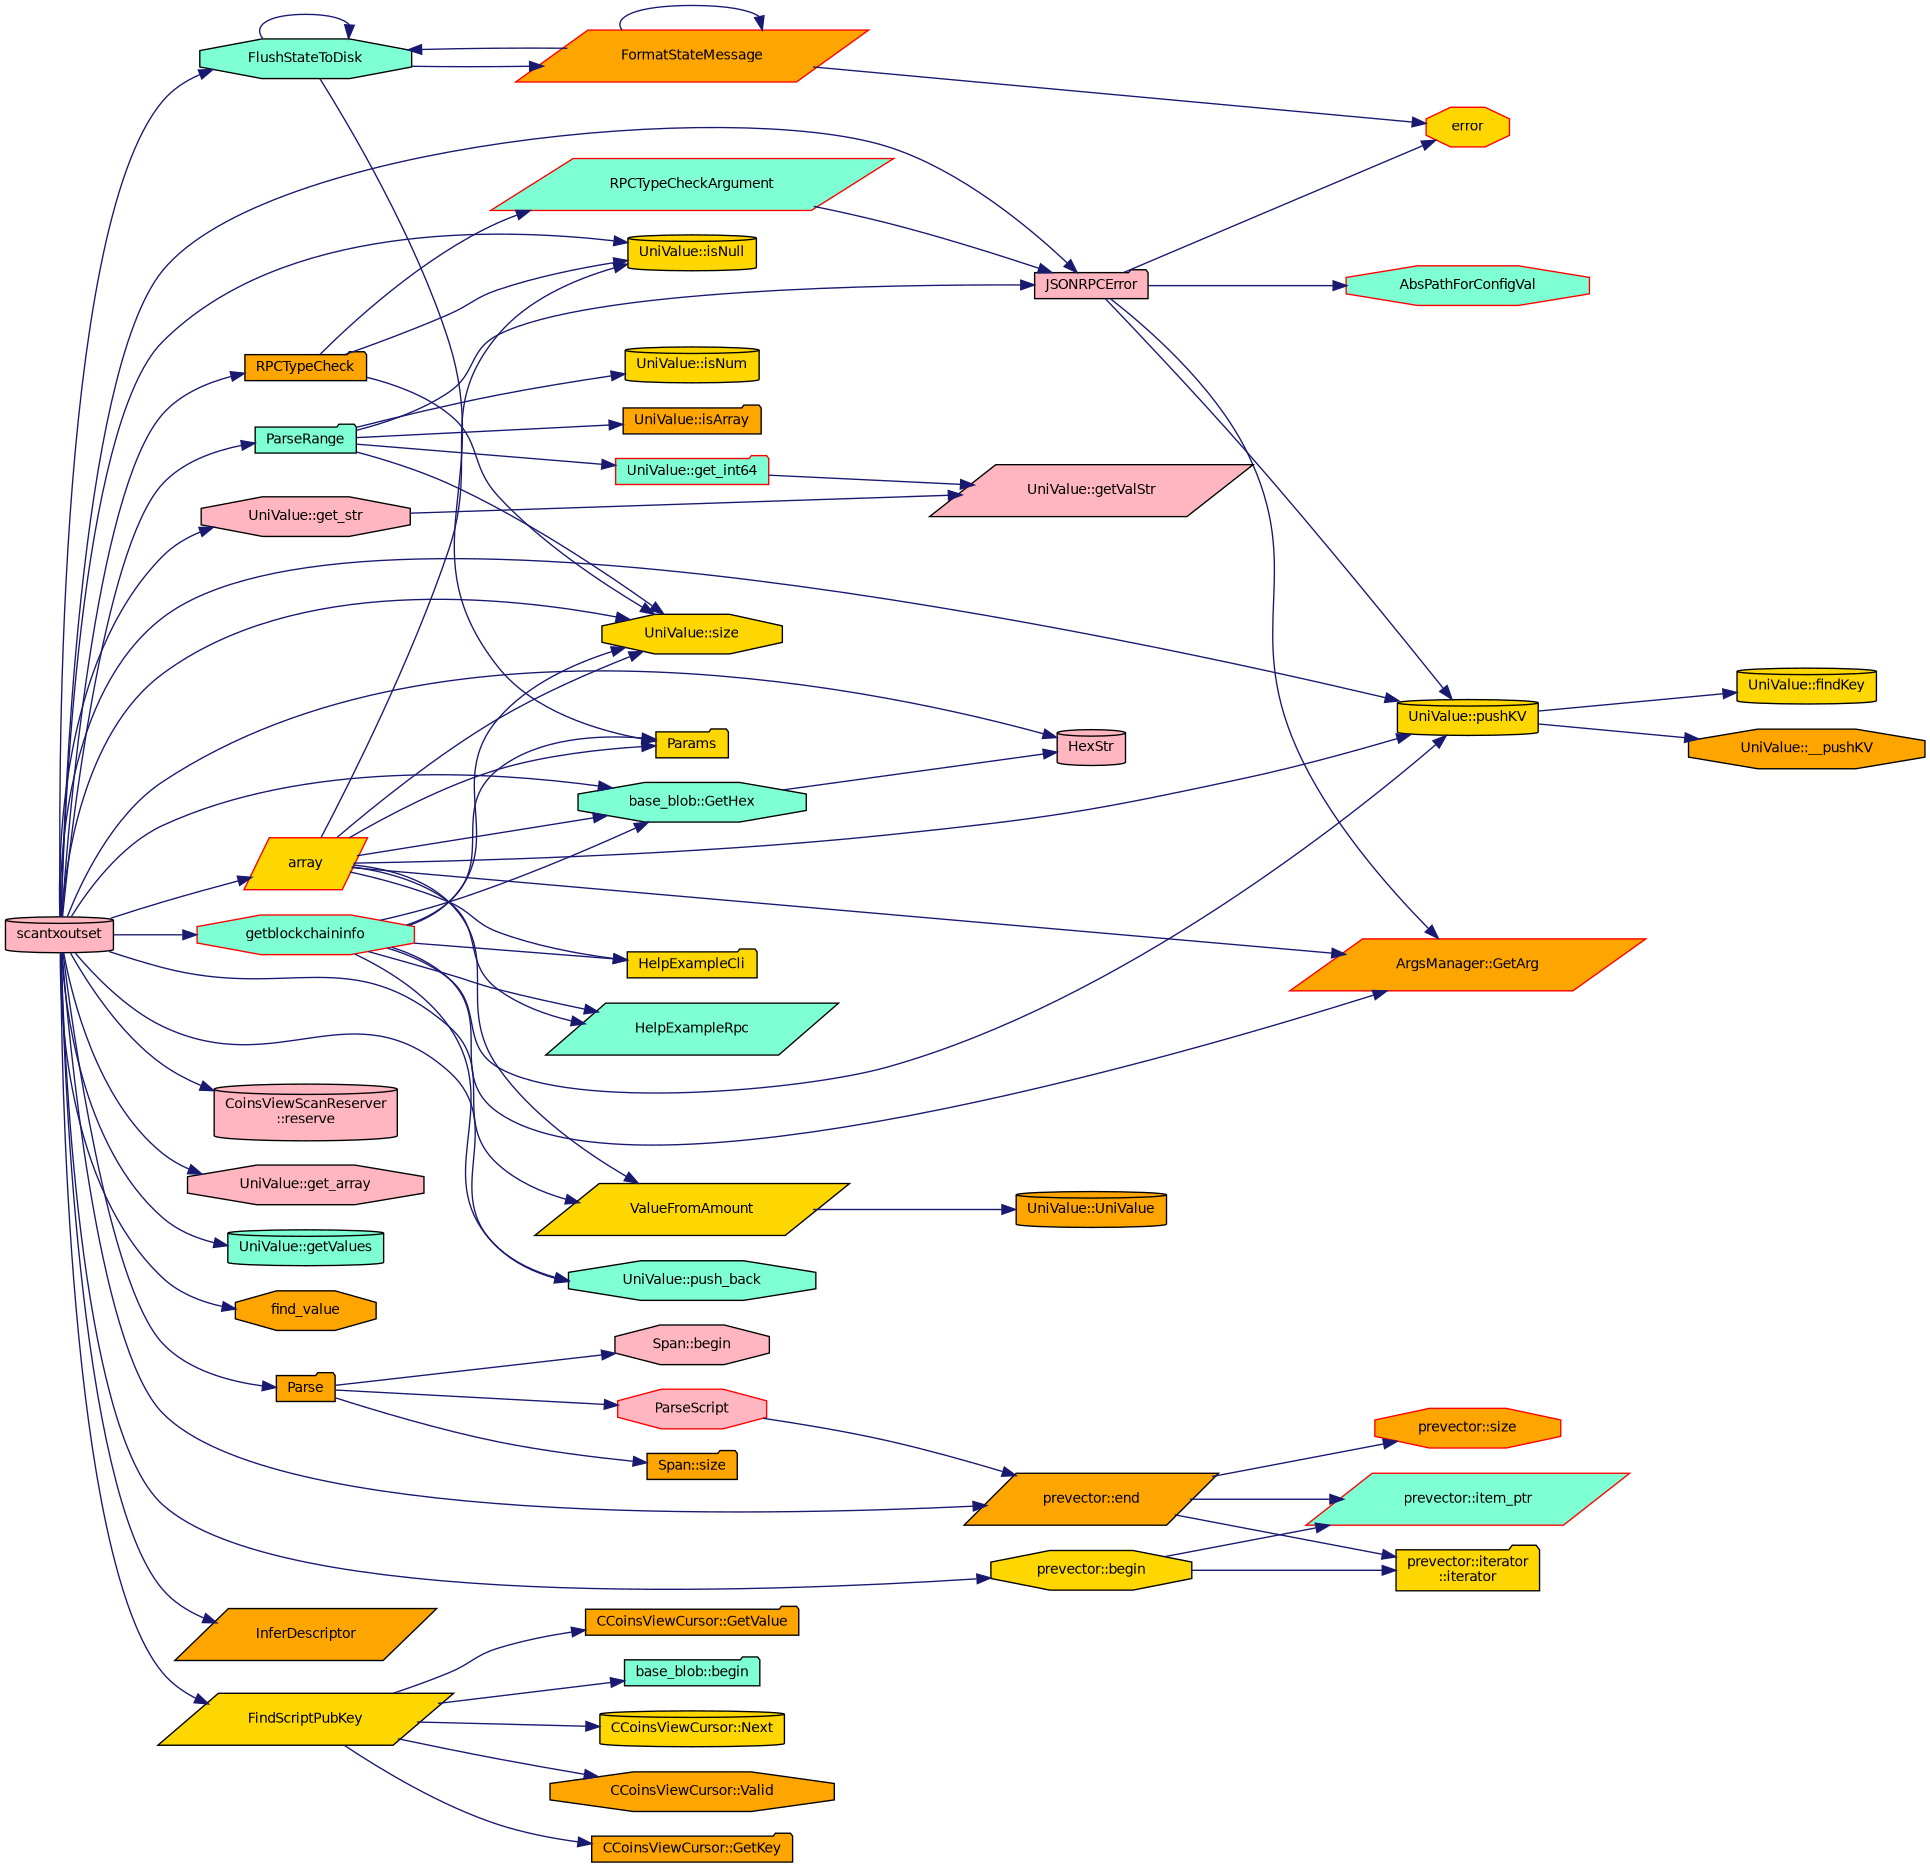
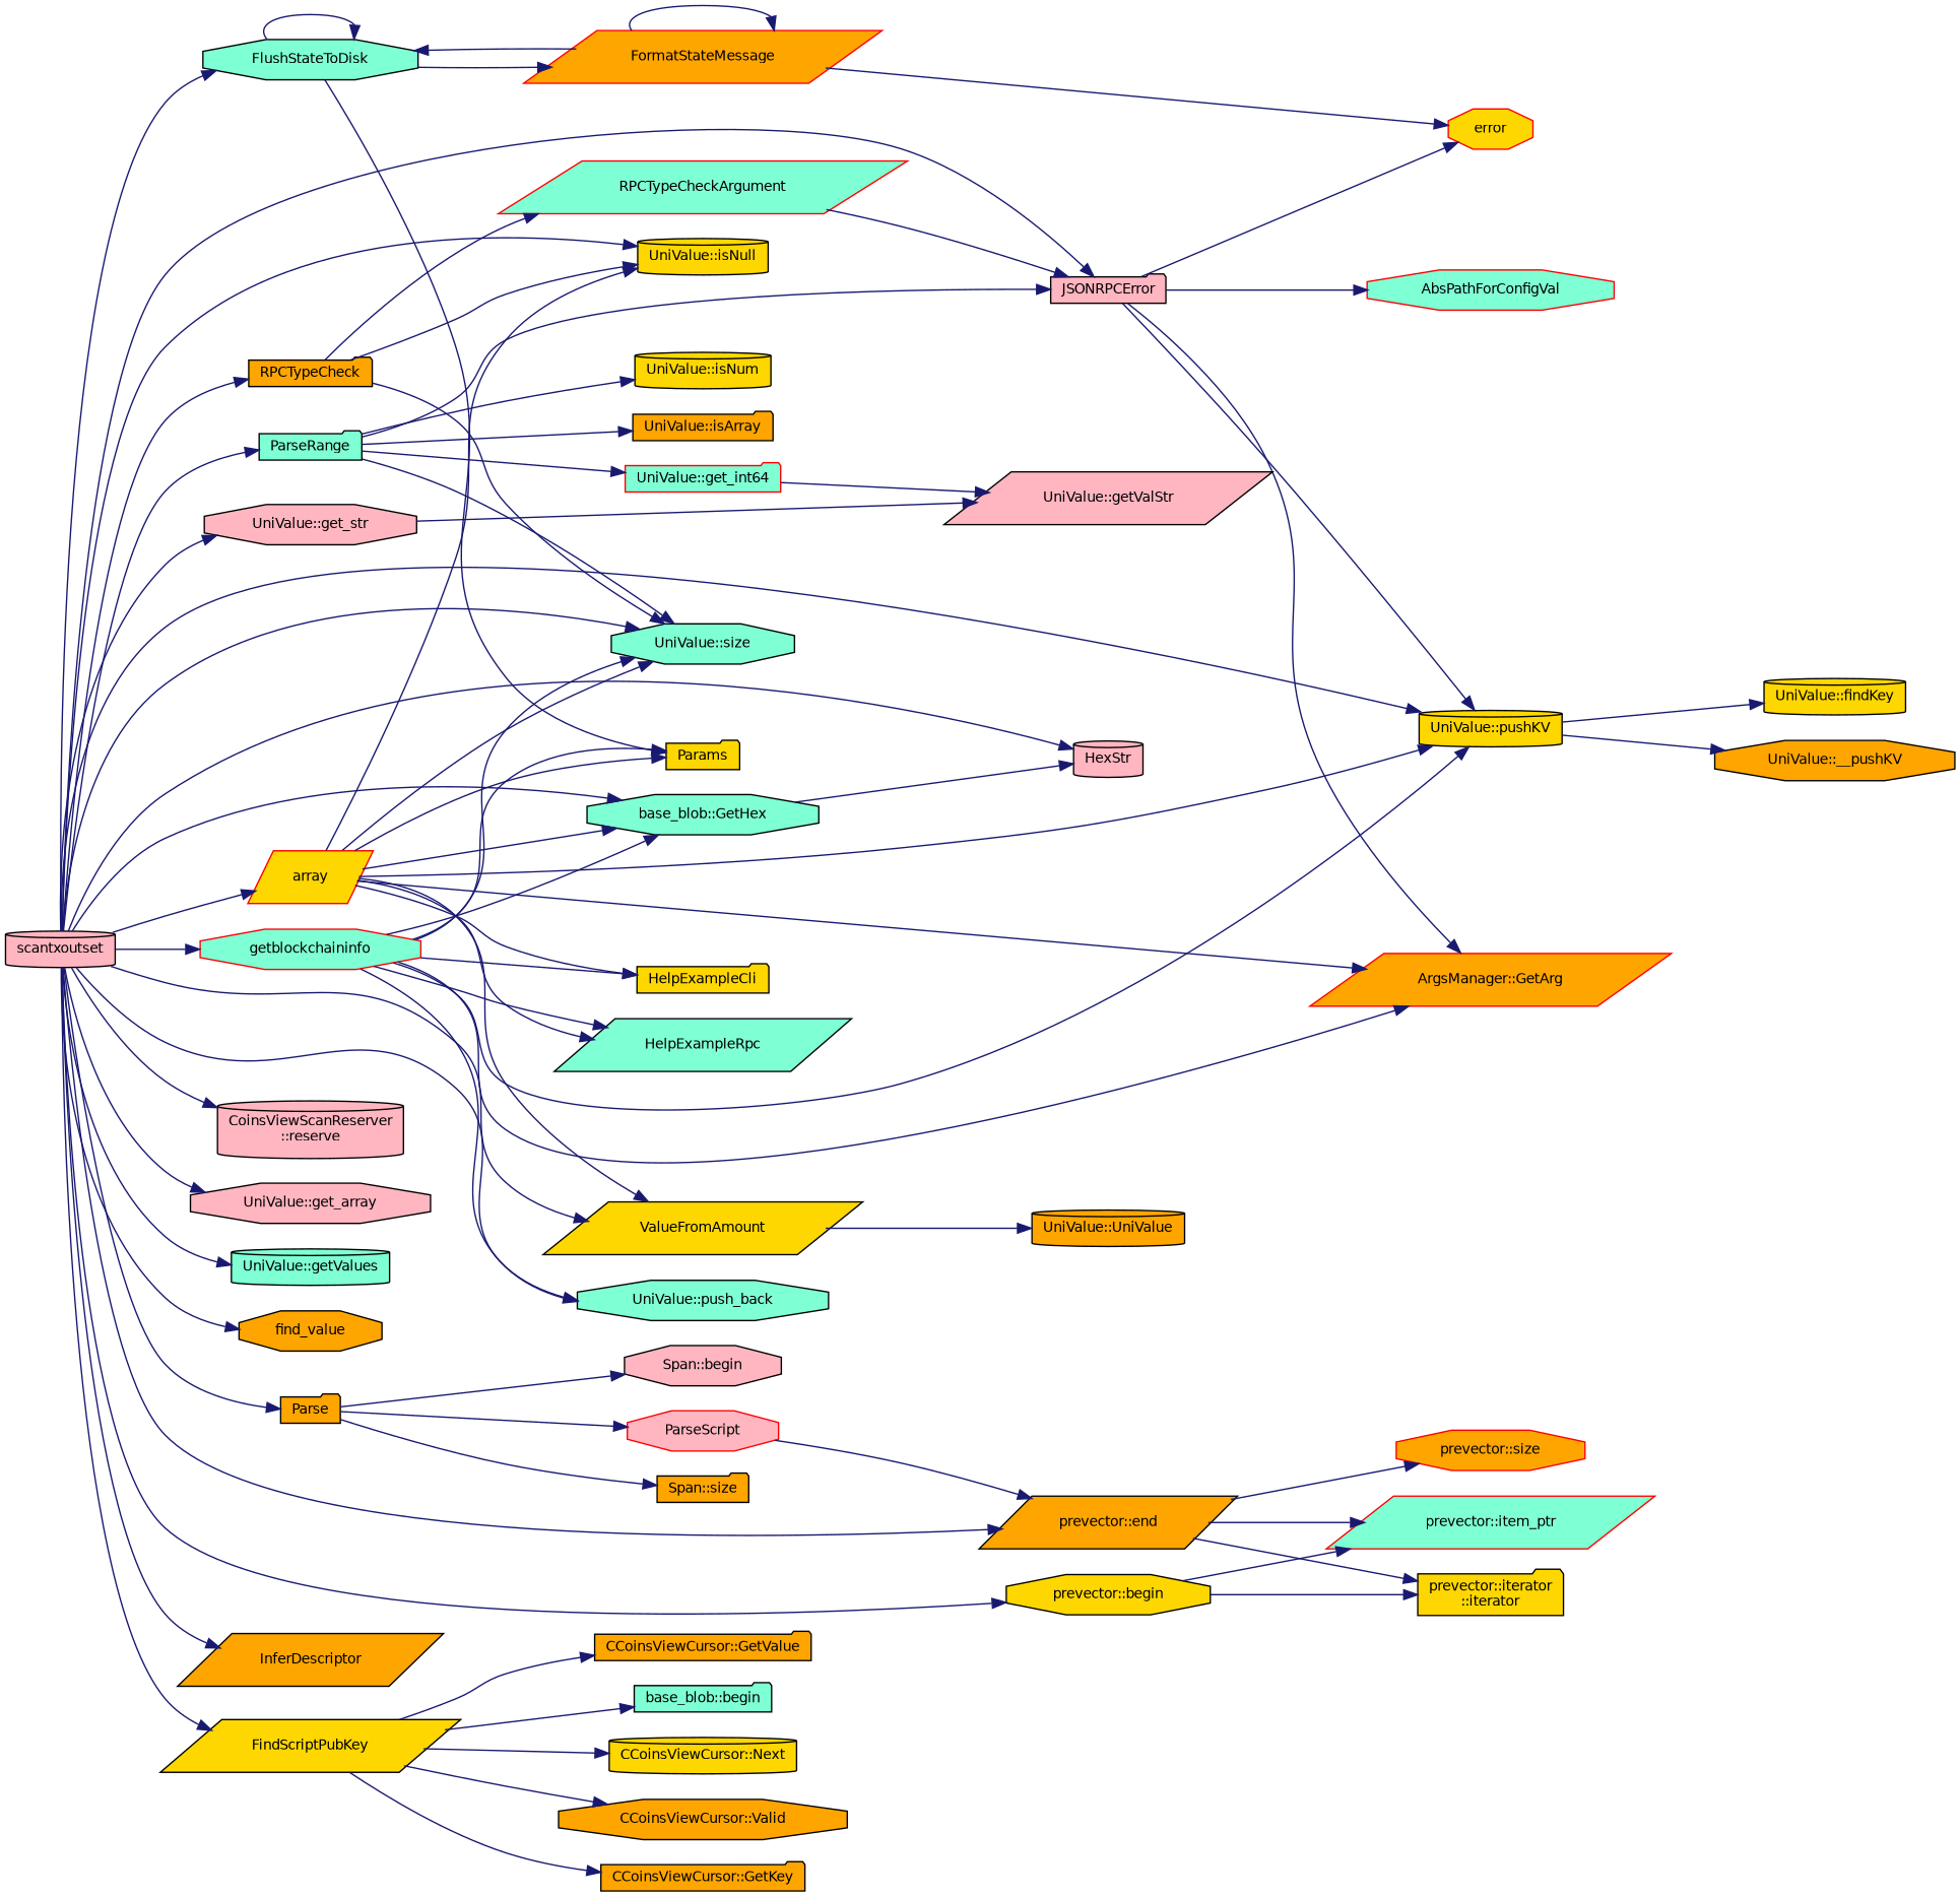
  digraph {
    rankdir=LR
    node [color=black fillcolor=orange fontname=Helvetica fontsize=10 shape=octagon style=filled]
    edge [color=midnightblue fontname=Helvetica fontsize=10 labelfontname=Helvetica labelfontsize=10 style=solid]
    n1 [fillcolor=lightpink fontcolor=black height=0.2 label=scantxoutset shape=cylinder width=0.4]
-   n2 [fillcolor=gold height=0.2 label="UniValue::size" width=0.4]
+   n2 [fillcolor=aquamarine height=0.2 label="UniValue::size" width=0.4]
    n3 [height=0.2 label=RPCTypeCheck shape=folder width=0.4]
    n4 [fillcolor=gold height=0.2 label="UniValue::isNull" shape=cylinder width=0.4]
    n5 [fillcolor=lightpink height=0.2 label=JSONRPCError shape=folder width=0.4]
    n6 [fillcolor=gold height=0.2 label="UniValue::pushKV" shape=cylinder width=0.4]
    n7 [fillcolor=lightpink height=0.2 label="UniValue::get_str" width=0.4]
    n8 [fillcolor=lightpink height=0.2 label="CoinsViewScanReserver\l::reserve" shape=cylinder width=0.4]
    n9 [fillcolor=lightpink height=0.2 label="UniValue::get_array" width=0.4]
    n10 [fillcolor=aquamarine height=0.2 label="UniValue::getValues" shape=cylinder width=0.4]
    n11 [height=0.2 label=find_value width=0.4]
    n12 [fillcolor=aquamarine height=0.2 label=ParseRange shape=folder width=0.4]
    n13 [height=0.2 label=Parse shape=folder width=0.4]
    n14 [height=0.2 label="prevector::end" shape=parallelogram width=0.4]
    n15 [height=0.2 label=InferDescriptor shape=parallelogram width=0.4]
    n16 [fillcolor=aquamarine height=0.2 label=FlushStateToDisk width=0.4]
    n17 [fillcolor=gold height=0.2 label=FindScriptPubKey shape=parallelogram width=0.4]
    n18 [fillcolor=aquamarine height=0.2 label="base_blob::GetHex" width=0.4]
    n19 [fillcolor=lightpink height=0.2 label=HexStr shape=cylinder width=0.4]
    n20 [fillcolor=gold height=0.2 label="prevector::begin" width=0.4]
    n21 [fillcolor=gold height=0.2 label=ValueFromAmount shape=parallelogram width=0.4]
    n22 [fillcolor=aquamarine height=0.2 label="UniValue::push_back" width=0.4]
    n23 [color=red fillcolor=aquamarine height=0.2 label=getblockchaininfo width=0.4]
    n24 [color=red fillcolor=gold height=0.2 label=array shape=parallelogram width=0.4]
    n25 [color=red fillcolor=aquamarine height=0.2 label=RPCTypeCheckArgument shape=parallelogram width=0.4]
    n26 [color=red fillcolor=gold height=0.2 label=error width=0.4]
    n27 [color=red height=0.2 label="ArgsManager::GetArg" shape=parallelogram width=0.4]
    n28 [color=red fillcolor=aquamarine height=0.2 label=AbsPathForConfigVal width=0.4]
    n29 [fillcolor=gold height=0.2 label="UniValue::findKey" shape=cylinder width=0.4]
    n30 [height=0.2 label="UniValue::__pushKV" width=0.4]
    n31 [fillcolor=lightpink height=0.2 label="UniValue::getValStr" shape=parallelogram width=0.4]
    n32 [fillcolor=gold height=0.2 label="UniValue::isNum" shape=cylinder width=0.4]
    n33 [color=red fillcolor=aquamarine height=0.2 label="UniValue::get_int64" shape=folder width=0.4]
    n34 [height=0.2 label="UniValue::isArray" shape=folder width=0.4]
    n35 [height=0.2 label="Span::size" shape=folder width=0.4]
    n36 [fillcolor=lightpink height=0.2 label="Span::begin" width=0.4]
    n37 [color=red fillcolor=lightpink height=0.2 label=ParseScript width=0.4]
    n38 [fillcolor=gold height=0.2 label="prevector::iterator\l::iterator" shape=folder width=0.4]
    n39 [color=red fillcolor=aquamarine height=0.2 label="prevector::item_ptr" shape=parallelogram width=0.4]
    n40 [color=red height=0.2 label="prevector::size" width=0.4]
    n41 [fillcolor=gold height=0.2 label=Params shape=folder width=0.4]
    n42 [color=red height=0.2 label=FormatStateMessage shape=parallelogram width=0.4]
    n43 [height=0.2 label="CCoinsViewCursor::Valid" width=0.4]
    n44 [height=0.2 label="CCoinsViewCursor::GetKey" shape=folder width=0.4]
    n45 [height=0.2 label="CCoinsViewCursor::GetValue" shape=folder width=0.4]
    n46 [fillcolor=aquamarine height=0.2 label="base_blob::begin" shape=folder width=0.4]
    n47 [fillcolor=gold height=0.2 label="CCoinsViewCursor::Next" shape=cylinder width=0.4]
    n48 [height=0.2 label="UniValue::UniValue" shape=cylinder width=0.4]
    n49 [fillcolor=gold height=0.2 label=HelpExampleCli shape=folder width=0.4]
    n50 [fillcolor=aquamarine height=0.2 label=HelpExampleRpc shape=parallelogram width=0.4]
    n1 -> n2
    n1 -> n3
    n1 -> n4
    n1 -> n5
    n1 -> n6
    n1 -> n7
    n1 -> n8
    n1 -> n9
    n1 -> n10
    n1 -> n11
    n1 -> n12
    n1 -> n13
    n1 -> n14
    n1 -> n15
    n1 -> n16
    n1 -> n17
    n1 -> n18
    n1 -> n19
    n1 -> n20
    n1 -> n21
    n1 -> n22
    n1 -> n23
    n1 -> n24
    n3 -> n2
    n3 -> n4
    n3 -> n25
    n5 -> n6
    n5 -> n26
    n5 -> n27
    n5 -> n28
    n6 -> n29
    n6 -> n30
    n7 -> n31
    n12 -> n2
    n12 -> n5
    n12 -> n32
    n12 -> n33
    n12 -> n34
    n13 -> n35
    n13 -> n36
    n13 -> n37
    n14 -> n38
    n14 -> n39
    n14 -> n40
    n16 -> n16
    n16 -> n41
    n16 -> n42
    n17 -> n43
    n17 -> n44
    n17 -> n45
    n17 -> n46
    n17 -> n47
    n18 -> n19
    n20 -> n38
    n20 -> n39
    n21 -> n48
    n23 -> n2
    n23 -> n6
    n23 -> n18
    n23 -> n22
    n23 -> n27
    n23 -> n41
    n23 -> n49
    n23 -> n50
    n24 -> n2
    n24 -> n4
    n24 -> n6
    n24 -> n18
    n24 -> n21
    n24 -> n27
    n24 -> n41
    n24 -> n49
    n24 -> n50
    n25 -> n5
    n33 -> n31
    n37 -> n14
    n42 -> n16
    n42 -> n26
    n42 -> n42
  }
